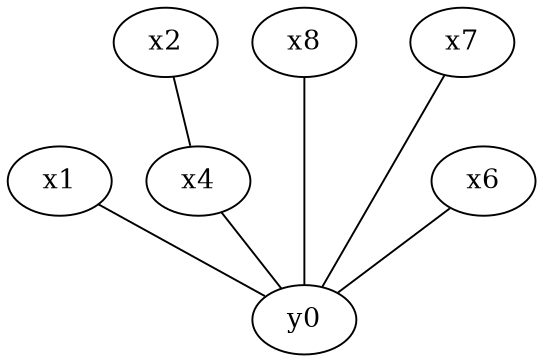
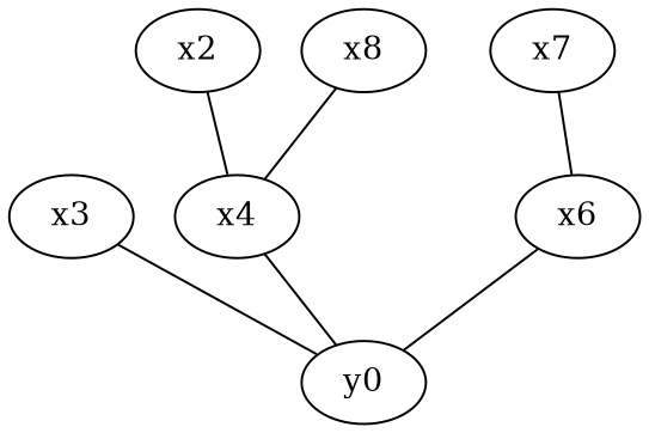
  strict graph {
-   x1
+   x1 [label=x3]
    y0
    x2
    x4
    n5 [label=x8]
    x6
    x7
    x1 -- y0
    x2 -- x4
    x4 -- y0
-   n5 -- y0
+   n5 -- x4
    x6 -- y0
-   x7 -- y0
+   x7 -- x6
  }
